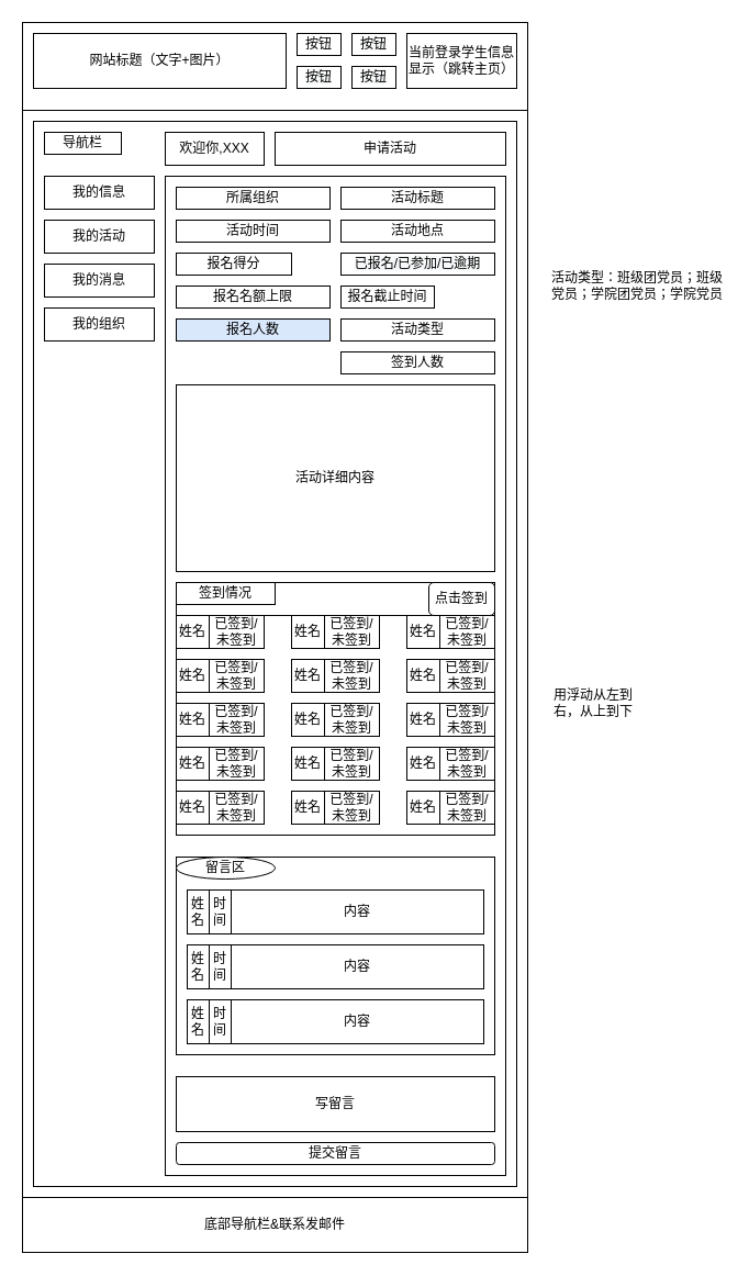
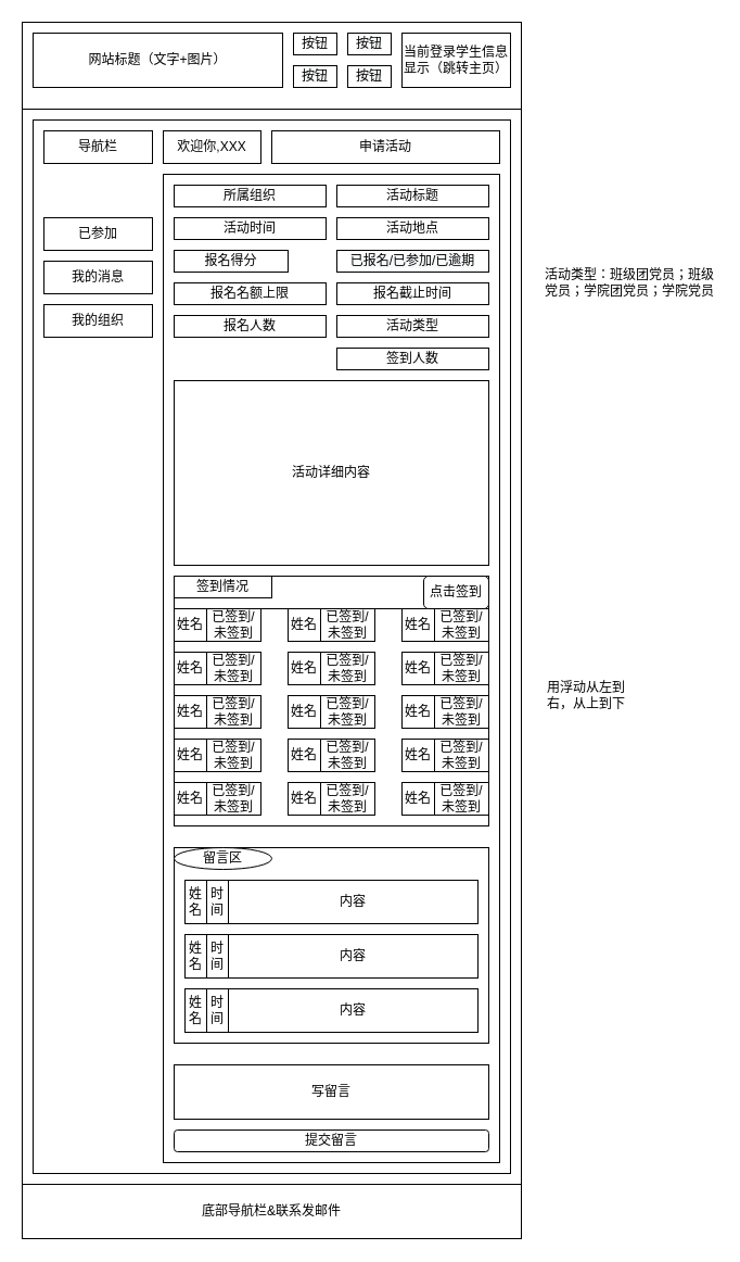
  <mxCell id="0" />
  <mxCell id="1" parent="0" />
  <mxCell id="2" value="" style="rounded=0;whiteSpace=wrap;html=1;" parent="1" vertex="1"><mxGeometry x="20" y="20" width="460" height="1120" as="geometry" /></mxCell>
  <mxCell id="3" value="底部导航栏&amp;amp;联系发邮件" style="rounded=0;whiteSpace=wrap;html=1;" parent="1" vertex="1"><mxGeometry x="20" y="1090" width="460" height="50" as="geometry" /></mxCell>
  <mxCell id="4" value="" style="rounded=0;whiteSpace=wrap;html=1;" parent="1" vertex="1"><mxGeometry x="20" y="20" width="460" height="80" as="geometry" /></mxCell>
  <mxCell id="5" value="网站标题（文字+图片）" style="rounded=0;whiteSpace=wrap;html=1;" parent="1" vertex="1"><mxGeometry x="30" y="30" width="230" height="50" as="geometry" /></mxCell>
  <mxCell id="6" value="当前登录学生信息显示（跳转主页）" style="rounded=0;whiteSpace=wrap;html=1;" parent="1" vertex="1"><mxGeometry x="370" y="30" width="100" height="50" as="geometry" /></mxCell>
  <mxCell id="7" value="按钮" style="rounded=0;whiteSpace=wrap;html=1;" parent="1" vertex="1"><mxGeometry x="270" y="30" width="40" height="20" as="geometry" /></mxCell>
  <mxCell id="8" value="&#10;&#10;&lt;span style=&quot;color: rgb(0, 0, 0); font-family: helvetica; font-size: 12px; font-style: normal; font-weight: 400; letter-spacing: normal; text-align: center; text-indent: 0px; text-transform: none; word-spacing: 0px; background-color: rgb(248, 249, 250); display: inline; float: none;&quot;&gt;按钮&lt;/span&gt;&#10;&#10;" style="rounded=0;whiteSpace=wrap;html=1;" parent="1" vertex="1"><mxGeometry x="320" y="30" width="40" height="20" as="geometry" /></mxCell>
  <mxCell id="9" value="&#10;&#10;&lt;span style=&quot;color: rgb(0, 0, 0); font-family: helvetica; font-size: 12px; font-style: normal; font-weight: 400; letter-spacing: normal; text-align: center; text-indent: 0px; text-transform: none; word-spacing: 0px; background-color: rgb(248, 249, 250); display: inline; float: none;&quot;&gt;按钮&lt;/span&gt;&#10;&#10;" style="rounded=0;whiteSpace=wrap;html=1;" parent="1" vertex="1"><mxGeometry x="270" y="60" width="40" height="20" as="geometry" /></mxCell>
  <mxCell id="10" value="&#10;&#10;&lt;span style=&quot;color: rgb(0, 0, 0); font-family: helvetica; font-size: 12px; font-style: normal; font-weight: 400; letter-spacing: normal; text-align: center; text-indent: 0px; text-transform: none; word-spacing: 0px; background-color: rgb(248, 249, 250); display: inline; float: none;&quot;&gt;按钮&lt;/span&gt;&#10;&#10;" style="rounded=0;whiteSpace=wrap;html=1;" parent="1" vertex="1"><mxGeometry x="320" y="60" width="40" height="20" as="geometry" /></mxCell>
  <mxCell id="11" value="" style="rounded=0;whiteSpace=wrap;html=1;" parent="1" vertex="1"><mxGeometry x="30" y="110" width="440" height="970" as="geometry" /></mxCell>
- <mxCell id="12" value="我的信息" style="rounded=0;whiteSpace=wrap;html=1;" parent="1" vertex="1"><mxGeometry x="40" y="160" width="100" height="30" as="geometry" /></mxCell>
- <mxCell id="13" value="我的活动" style="rounded=0;whiteSpace=wrap;html=1;" parent="1" vertex="1"><mxGeometry x="40" y="200" width="100" height="30" as="geometry" /></mxCell>
+ <mxCell id="13" value="已参加" style="rounded=0;whiteSpace=wrap;html=1;" parent="1" vertex="1"><mxGeometry x="40" y="200" width="100" height="30" as="geometry" /></mxCell>
  <mxCell id="14" value="我的消息" style="rounded=0;whiteSpace=wrap;html=1;" parent="1" vertex="1"><mxGeometry x="40" y="240" width="100" height="30" as="geometry" /></mxCell>
  <mxCell id="15" value="我的组织" style="rounded=0;whiteSpace=wrap;html=1;" parent="1" vertex="1"><mxGeometry x="40" y="280" width="100" height="30" as="geometry" /></mxCell>
  <mxCell id="16" value="" style="rounded=0;whiteSpace=wrap;html=1;" parent="1" vertex="1"><mxGeometry x="150" y="160" width="310" height="910" as="geometry" /></mxCell>
- <mxCell id="17" value="导航栏" style="rounded=0;whiteSpace=wrap;html=1;" parent="1" vertex="1"><mxGeometry x="40" y="120" width="70" height="20" as="geometry" /></mxCell>
+ <mxCell id="17" value="导航栏" style="rounded=0;whiteSpace=wrap;html=1;" parent="1" vertex="1"><mxGeometry x="40" y="120" width="100" height="30" as="geometry" /></mxCell>
  <mxCell id="18" value="所属组织" style="rounded=0;whiteSpace=wrap;html=1;" parent="1" vertex="1"><mxGeometry x="160" y="170" width="140" height="20" as="geometry" /></mxCell>
  <mxCell id="19" value="活动标题" style="rounded=0;whiteSpace=wrap;html=1;" parent="1" vertex="1"><mxGeometry x="310" y="170" width="140" height="20" as="geometry" /></mxCell>
  <mxCell id="20" value="活动时间" style="rounded=0;whiteSpace=wrap;html=1;" parent="1" vertex="1"><mxGeometry x="160" y="200" width="140" height="20" as="geometry" /></mxCell>
  <mxCell id="21" value="活动地点" style="rounded=0;whiteSpace=wrap;html=1;" parent="1" vertex="1"><mxGeometry x="310" y="200" width="140" height="20" as="geometry" /></mxCell>
  <mxCell id="22" value="报名得分" style="rounded=0;whiteSpace=wrap;html=1;" parent="1" vertex="1"><mxGeometry x="160" y="230" width="105" height="20" as="geometry" /></mxCell>
  <mxCell id="23" value="活动详细内容" style="rounded=0;whiteSpace=wrap;html=1;" parent="1" vertex="1"><mxGeometry x="160" y="350" width="290" height="170" as="geometry" /></mxCell>
  <mxCell id="24" value="报名名额上限" style="rounded=0;whiteSpace=wrap;html=1;" parent="1" vertex="1"><mxGeometry x="160" y="260" width="140" height="20" as="geometry" /></mxCell>
- <mxCell id="25" value="报名截止时间" style="rounded=0;whiteSpace=wrap;html=1;" parent="1" vertex="1"><mxGeometry x="310" y="260" width="85" height="20" as="geometry" /></mxCell>
+ <mxCell id="25" value="报名截止时间" style="rounded=0;whiteSpace=wrap;html=1;" parent="1" vertex="1"><mxGeometry x="310" y="260" width="140" height="20" as="geometry" /></mxCell>
  <mxCell id="26" value="&#10;&#10;&lt;span style=&quot;color: rgb(0, 0, 0); font-family: helvetica; font-size: 12px; font-style: normal; font-weight: 400; letter-spacing: normal; text-align: center; text-indent: 0px; text-transform: none; word-spacing: 0px; background-color: rgb(248, 249, 250); display: inline; float: none;&quot;&gt;已报名/已参加/已逾期&lt;/span&gt;&#10;&#10;" style="rounded=0;whiteSpace=wrap;html=1;" parent="1" vertex="1"><mxGeometry x="310" y="230" width="140" height="20" as="geometry" /></mxCell>
  <mxCell id="27" value="活动类型" style="rounded=0;whiteSpace=wrap;html=1;" parent="1" vertex="1"><mxGeometry x="310" y="290" width="140" height="20" as="geometry" /></mxCell>
  <mxCell id="28" value="写留言" style="rounded=0;whiteSpace=wrap;html=1;" parent="1" vertex="1"><mxGeometry x="160" y="980" width="290" height="50" as="geometry" /></mxCell>
  <mxCell id="29" value="" style="rounded=0;whiteSpace=wrap;html=1;" parent="1" vertex="1"><mxGeometry x="160" y="780" width="290" height="180" as="geometry" /></mxCell>
  <mxCell id="30" value="提交留言" style="rounded=1;whiteSpace=wrap;html=1;" parent="1" vertex="1"><mxGeometry x="160" y="1040" width="290" height="20" as="geometry" /></mxCell>
  <mxCell id="31" value="留言区" style="ellipse;whiteSpace=wrap;html=1;" parent="1" vertex="1"><mxGeometry x="160" y="780" width="90" height="20" as="geometry" /></mxCell>
  <mxCell id="32" value="" style="rounded=0;whiteSpace=wrap;html=1;" parent="1" vertex="1"><mxGeometry x="170" y="810" width="270" height="40" as="geometry" /></mxCell>
  <mxCell id="33" value="姓名" style="rounded=0;whiteSpace=wrap;html=1;" parent="1" vertex="1"><mxGeometry x="170" y="810" width="20" height="40" as="geometry" /></mxCell>
  <mxCell id="34" value="内容" style="rounded=0;whiteSpace=wrap;html=1;" parent="1" vertex="1"><mxGeometry x="210" y="810" width="230" height="40" as="geometry" /></mxCell>
  <mxCell id="35" value="时间" style="rounded=0;whiteSpace=wrap;html=1;" parent="1" vertex="1"><mxGeometry x="190" y="810" width="20" height="40" as="geometry" /></mxCell>
  <mxCell id="36" value="" style="rounded=0;whiteSpace=wrap;html=1;" parent="1" vertex="1"><mxGeometry x="170" y="860" width="270" height="40" as="geometry" /></mxCell>
  <mxCell id="37" value="姓名" style="rounded=0;whiteSpace=wrap;html=1;" parent="1" vertex="1"><mxGeometry x="170" y="860" width="20" height="40" as="geometry" /></mxCell>
  <mxCell id="38" value="内容" style="rounded=0;whiteSpace=wrap;html=1;" parent="1" vertex="1"><mxGeometry x="210" y="860" width="230" height="40" as="geometry" /></mxCell>
  <mxCell id="39" value="时间" style="rounded=0;whiteSpace=wrap;html=1;" parent="1" vertex="1"><mxGeometry x="190" y="860" width="20" height="40" as="geometry" /></mxCell>
  <mxCell id="40" value="" style="rounded=0;whiteSpace=wrap;html=1;" parent="1" vertex="1"><mxGeometry x="170" y="910" width="270" height="40" as="geometry" /></mxCell>
  <mxCell id="41" value="姓名" style="rounded=0;whiteSpace=wrap;html=1;" parent="1" vertex="1"><mxGeometry x="170" y="910" width="20" height="40" as="geometry" /></mxCell>
  <mxCell id="42" value="内容" style="rounded=0;whiteSpace=wrap;html=1;" parent="1" vertex="1"><mxGeometry x="210" y="910" width="230" height="40" as="geometry" /></mxCell>
  <mxCell id="43" value="时间" style="rounded=0;whiteSpace=wrap;html=1;" parent="1" vertex="1"><mxGeometry x="190" y="910" width="20" height="40" as="geometry" /></mxCell>
  <mxCell id="44" value="活动类型：班级团党员；班级党员；学院团党员；学院党员" style="text;html=1;strokeColor=none;fillColor=none;align=center;verticalAlign=middle;whiteSpace=wrap;rounded=0;" parent="1" vertex="1"><mxGeometry x="500" y="250" width="160" height="20" as="geometry" /></mxCell>
- <mxCell id="45" value="报名人数" style="rounded=0;whiteSpace=wrap;html=1;fillColor=#dae8fc;" parent="1" vertex="1"><mxGeometry x="160" y="290" width="140" height="20" as="geometry" /></mxCell>
+ <mxCell id="45" value="报名人数" style="rounded=0;whiteSpace=wrap;html=1;" parent="1" vertex="1"><mxGeometry x="160" y="290" width="140" height="20" as="geometry" /></mxCell>
  <mxCell id="46" value="签到人数" style="rounded=0;whiteSpace=wrap;html=1;" parent="1" vertex="1"><mxGeometry x="310" y="320" width="140" height="20" as="geometry" /></mxCell>
  <mxCell id="47" value="" style="rounded=0;whiteSpace=wrap;html=1;" parent="1" vertex="1"><mxGeometry x="160" y="530" width="290" height="230" as="geometry" /></mxCell>
  <mxCell id="48" value="签到情况" style="rounded=0;whiteSpace=wrap;html=1;" parent="1" vertex="1"><mxGeometry x="160" y="530" width="90" height="20" as="geometry" /></mxCell>
  <mxCell id="49" value="" style="rounded=0;whiteSpace=wrap;html=1;" parent="1" vertex="1"><mxGeometry x="160" y="560" width="290" height="200" as="geometry" /></mxCell>
  <mxCell id="50" value="" style="rounded=0;whiteSpace=wrap;html=1;" parent="1" vertex="1"><mxGeometry x="160" y="560" width="80" height="30" as="geometry" /></mxCell>
  <mxCell id="51" value="姓名" style="rounded=0;whiteSpace=wrap;html=1;" parent="1" vertex="1"><mxGeometry x="160" y="560" width="30" height="30" as="geometry" /></mxCell>
  <mxCell id="52" value="已签到/未签到" style="rounded=0;whiteSpace=wrap;html=1;" parent="1" vertex="1"><mxGeometry x="190" y="560" width="50" height="30" as="geometry" /></mxCell>
  <mxCell id="53" value="" style="rounded=0;whiteSpace=wrap;html=1;" parent="1" vertex="1"><mxGeometry x="160" y="600" width="80" height="30" as="geometry" /></mxCell>
  <mxCell id="54" value="姓名" style="rounded=0;whiteSpace=wrap;html=1;" parent="1" vertex="1"><mxGeometry x="160" y="600" width="30" height="30" as="geometry" /></mxCell>
  <mxCell id="55" value="已签到/未签到" style="rounded=0;whiteSpace=wrap;html=1;" parent="1" vertex="1"><mxGeometry x="190" y="600" width="50" height="30" as="geometry" /></mxCell>
  <mxCell id="56" value="" style="rounded=0;whiteSpace=wrap;html=1;" parent="1" vertex="1"><mxGeometry x="160" y="640" width="80" height="30" as="geometry" /></mxCell>
  <mxCell id="57" value="姓名" style="rounded=0;whiteSpace=wrap;html=1;" parent="1" vertex="1"><mxGeometry x="160" y="640" width="30" height="30" as="geometry" /></mxCell>
  <mxCell id="58" value="已签到/未签到" style="rounded=0;whiteSpace=wrap;html=1;" parent="1" vertex="1"><mxGeometry x="190" y="640" width="50" height="30" as="geometry" /></mxCell>
  <mxCell id="59" value="" style="rounded=0;whiteSpace=wrap;html=1;" parent="1" vertex="1"><mxGeometry x="160" y="680" width="80" height="30" as="geometry" /></mxCell>
  <mxCell id="60" value="姓名" style="rounded=0;whiteSpace=wrap;html=1;" parent="1" vertex="1"><mxGeometry x="160" y="680" width="30" height="30" as="geometry" /></mxCell>
  <mxCell id="61" value="已签到/未签到" style="rounded=0;whiteSpace=wrap;html=1;" parent="1" vertex="1"><mxGeometry x="190" y="680" width="50" height="30" as="geometry" /></mxCell>
  <mxCell id="62" value="" style="rounded=0;whiteSpace=wrap;html=1;" parent="1" vertex="1"><mxGeometry x="160" y="720" width="80" height="30" as="geometry" /></mxCell>
  <mxCell id="63" value="姓名" style="rounded=0;whiteSpace=wrap;html=1;" parent="1" vertex="1"><mxGeometry x="160" y="720" width="30" height="30" as="geometry" /></mxCell>
  <mxCell id="64" value="已签到/未签到" style="rounded=0;whiteSpace=wrap;html=1;" parent="1" vertex="1"><mxGeometry x="190" y="720" width="50" height="30" as="geometry" /></mxCell>
  <mxCell id="65" value="" style="rounded=0;whiteSpace=wrap;html=1;" parent="1" vertex="1"><mxGeometry x="370" y="560" width="80" height="30" as="geometry" /></mxCell>
  <mxCell id="66" value="姓名" style="rounded=0;whiteSpace=wrap;html=1;" parent="1" vertex="1"><mxGeometry x="370" y="560" width="30" height="30" as="geometry" /></mxCell>
  <mxCell id="67" value="已签到/未签到" style="rounded=0;whiteSpace=wrap;html=1;" parent="1" vertex="1"><mxGeometry x="400" y="560" width="50" height="30" as="geometry" /></mxCell>
  <mxCell id="68" value="" style="rounded=0;whiteSpace=wrap;html=1;" parent="1" vertex="1"><mxGeometry x="265" y="560" width="80" height="30" as="geometry" /></mxCell>
  <mxCell id="69" value="姓名" style="rounded=0;whiteSpace=wrap;html=1;" parent="1" vertex="1"><mxGeometry x="265" y="560" width="30" height="30" as="geometry" /></mxCell>
  <mxCell id="70" value="已签到/未签到" style="rounded=0;whiteSpace=wrap;html=1;" parent="1" vertex="1"><mxGeometry x="295" y="560" width="50" height="30" as="geometry" /></mxCell>
  <mxCell id="71" value="" style="rounded=0;whiteSpace=wrap;html=1;" parent="1" vertex="1"><mxGeometry x="265" y="600" width="80" height="30" as="geometry" /></mxCell>
  <mxCell id="72" value="姓名" style="rounded=0;whiteSpace=wrap;html=1;" parent="1" vertex="1"><mxGeometry x="265" y="600" width="30" height="30" as="geometry" /></mxCell>
  <mxCell id="73" value="已签到/未签到" style="rounded=0;whiteSpace=wrap;html=1;" parent="1" vertex="1"><mxGeometry x="295" y="600" width="50" height="30" as="geometry" /></mxCell>
  <mxCell id="74" value="" style="rounded=0;whiteSpace=wrap;html=1;" parent="1" vertex="1"><mxGeometry x="265" y="640" width="80" height="30" as="geometry" /></mxCell>
  <mxCell id="75" value="姓名" style="rounded=0;whiteSpace=wrap;html=1;" parent="1" vertex="1"><mxGeometry x="265" y="640" width="30" height="30" as="geometry" /></mxCell>
  <mxCell id="76" value="已签到/未签到" style="rounded=0;whiteSpace=wrap;html=1;" parent="1" vertex="1"><mxGeometry x="295" y="640" width="50" height="30" as="geometry" /></mxCell>
  <mxCell id="77" value="" style="rounded=0;whiteSpace=wrap;html=1;" parent="1" vertex="1"><mxGeometry x="265" y="680" width="80" height="30" as="geometry" /></mxCell>
  <mxCell id="78" value="姓名" style="rounded=0;whiteSpace=wrap;html=1;" parent="1" vertex="1"><mxGeometry x="265" y="680" width="30" height="30" as="geometry" /></mxCell>
  <mxCell id="79" value="已签到/未签到" style="rounded=0;whiteSpace=wrap;html=1;" parent="1" vertex="1"><mxGeometry x="295" y="680" width="50" height="30" as="geometry" /></mxCell>
  <mxCell id="80" value="" style="rounded=0;whiteSpace=wrap;html=1;" parent="1" vertex="1"><mxGeometry x="265" y="720" width="80" height="30" as="geometry" /></mxCell>
  <mxCell id="81" value="姓名" style="rounded=0;whiteSpace=wrap;html=1;" parent="1" vertex="1"><mxGeometry x="265" y="720" width="30" height="30" as="geometry" /></mxCell>
  <mxCell id="82" value="已签到/未签到" style="rounded=0;whiteSpace=wrap;html=1;" parent="1" vertex="1"><mxGeometry x="295" y="720" width="50" height="30" as="geometry" /></mxCell>
  <mxCell id="83" value="" style="rounded=0;whiteSpace=wrap;html=1;" parent="1" vertex="1"><mxGeometry x="370" y="600" width="80" height="30" as="geometry" /></mxCell>
  <mxCell id="84" value="姓名" style="rounded=0;whiteSpace=wrap;html=1;" parent="1" vertex="1"><mxGeometry x="370" y="600" width="30" height="30" as="geometry" /></mxCell>
  <mxCell id="85" value="已签到/未签到" style="rounded=0;whiteSpace=wrap;html=1;" parent="1" vertex="1"><mxGeometry x="400" y="600" width="50" height="30" as="geometry" /></mxCell>
  <mxCell id="86" value="" style="rounded=0;whiteSpace=wrap;html=1;" parent="1" vertex="1"><mxGeometry x="370" y="640" width="80" height="30" as="geometry" /></mxCell>
  <mxCell id="87" value="姓名" style="rounded=0;whiteSpace=wrap;html=1;" parent="1" vertex="1"><mxGeometry x="370" y="640" width="30" height="30" as="geometry" /></mxCell>
  <mxCell id="88" value="已签到/未签到" style="rounded=0;whiteSpace=wrap;html=1;" parent="1" vertex="1"><mxGeometry x="400" y="640" width="50" height="30" as="geometry" /></mxCell>
  <mxCell id="89" value="" style="rounded=0;whiteSpace=wrap;html=1;" parent="1" vertex="1"><mxGeometry x="370" y="680" width="80" height="30" as="geometry" /></mxCell>
  <mxCell id="90" value="姓名" style="rounded=0;whiteSpace=wrap;html=1;" parent="1" vertex="1"><mxGeometry x="370" y="680" width="30" height="30" as="geometry" /></mxCell>
  <mxCell id="91" value="已签到/未签到" style="rounded=0;whiteSpace=wrap;html=1;" parent="1" vertex="1"><mxGeometry x="400" y="680" width="50" height="30" as="geometry" /></mxCell>
  <mxCell id="92" value="" style="rounded=0;whiteSpace=wrap;html=1;" parent="1" vertex="1"><mxGeometry x="370" y="720" width="80" height="30" as="geometry" /></mxCell>
  <mxCell id="93" value="姓名" style="rounded=0;whiteSpace=wrap;html=1;" parent="1" vertex="1"><mxGeometry x="370" y="720" width="30" height="30" as="geometry" /></mxCell>
  <mxCell id="94" value="已签到/未签到" style="rounded=0;whiteSpace=wrap;html=1;" parent="1" vertex="1"><mxGeometry x="400" y="720" width="50" height="30" as="geometry" /></mxCell>
  <mxCell id="95" value="用浮动从左到右，从上到下" style="text;html=1;strokeColor=none;fillColor=none;align=center;verticalAlign=middle;whiteSpace=wrap;rounded=0;" parent="1" vertex="1"><mxGeometry x="500" y="630" width="80" height="20" as="geometry" /></mxCell>
  <mxCell id="96" value="申请活动" style="rounded=0;whiteSpace=wrap;html=1;" parent="1" vertex="1"><mxGeometry x="250" y="120" width="210" height="30" as="geometry" /></mxCell>
  <mxCell id="97" value="欢迎你,XXX" style="rounded=0;whiteSpace=wrap;html=1;" parent="1" vertex="1"><mxGeometry x="150" y="120" width="90" height="30" as="geometry" /></mxCell>
  <mxCell id="98" value="点击签到" style="rounded=1;whiteSpace=wrap;html=1;" parent="1" vertex="1"><mxGeometry x="390" y="530" width="60" height="30" as="geometry" /></mxCell>
